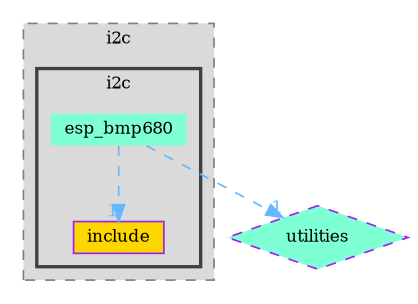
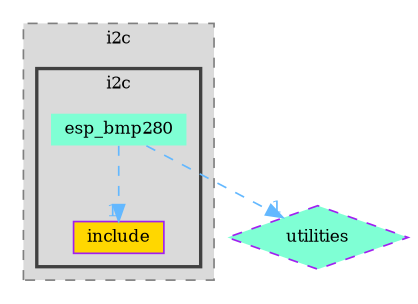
  digraph {
    compound=true
    fontname="DejaVu Serif"
    node [color=purple fillcolor=aquamarine fontname="DejaVu Serif" fontsize=10 style=filled]
    edge [color=steelblue1 fontcolor=steelblue1 fontname="DejaVu Serif" fontsize=10 headlabel=1 labeldistance=1.5 labelfontname=Helvetica labelfontsize=10 style=dashed]
-   n1 [color=darkorange height=0.2 label=esp_bmp680 shape=plaintext width=0.4]
+   n1 [color=darkorange height=0.2 label=esp_bmp280 shape=plaintext width=0.4]
    n2 [fillcolor=gold height=0.2 label=include shape=box width=0.4]
    n3 [height=0.2 label=utilities shape=diamond style="filled,dashed" width=0.4]
    subgraph cluster_1 {
      bgcolor="#dadada"
      fontsize=10
      label=i2c
      pencolor=grey50
      style="filled,dashed"
      subgraph cluster_2 {
        bgcolor="#dadada"
        fontsize=10
        label=i2c
        pencolor=grey25
        style="filled,bold"
        n1
        n2
      }
    }
    n1 -> n2
    n1 -> n3
  }
